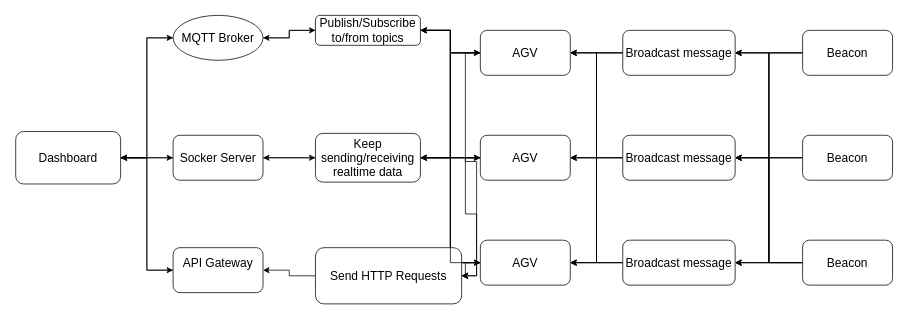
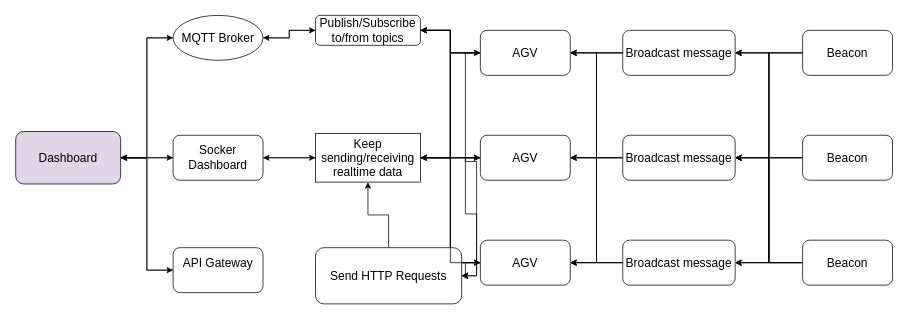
  <mxCell id="0" />
  <mxCell id="1" parent="0" />
  <mxCell id="2" style="edgeStyle=orthogonalEdgeStyle;rounded=0;orthogonalLoop=1;jettySize=auto;html=1;entryX=0;entryY=0.5;entryDx=0;entryDy=0;fontSize=16;" edge="1" parent="1" source="5" target="32"><mxGeometry relative="1" as="geometry" /></mxCell>
  <mxCell id="3" style="edgeStyle=orthogonalEdgeStyle;rounded=0;orthogonalLoop=1;jettySize=auto;html=1;entryX=0;entryY=0.5;entryDx=0;entryDy=0;fontSize=16;" edge="1" parent="1" source="5" target="20"><mxGeometry relative="1" as="geometry" /></mxCell>
  <mxCell id="4" style="edgeStyle=orthogonalEdgeStyle;rounded=0;orthogonalLoop=1;jettySize=auto;html=1;entryX=0;entryY=0.5;entryDx=0;entryDy=0;fontSize=16;" edge="1" parent="1" source="5" target="29"><mxGeometry relative="1" as="geometry" /></mxCell>
- <mxCell id="5" value="&lt;font style=&quot;font-size: 16px;&quot;&gt;Dashboard&lt;/font&gt;" style="rounded=1;whiteSpace=wrap;html=1;" parent="1" vertex="1"><mxGeometry x="20" y="175" width="140" height="70" as="geometry" /></mxCell>
+ <mxCell id="5" value="&lt;font style=&quot;font-size: 16px;&quot;&gt;Dashboard&lt;/font&gt;" style="rounded=1;whiteSpace=wrap;html=1;fillColor=#e1d5e7;" parent="1" vertex="1"><mxGeometry x="20" y="175" width="140" height="70" as="geometry" /></mxCell>
  <mxCell id="6" style="edgeStyle=orthogonalEdgeStyle;rounded=0;orthogonalLoop=1;jettySize=auto;html=1;entryX=1;entryY=0.5;entryDx=0;entryDy=0;fontFamily=Helvetica;fontSize=18;" parent="1" source="9" target="27" edge="1"><mxGeometry relative="1" as="geometry" /></mxCell>
  <mxCell id="7" style="edgeStyle=orthogonalEdgeStyle;rounded=0;orthogonalLoop=1;jettySize=auto;html=1;entryX=1;entryY=0.5;entryDx=0;entryDy=0;fontFamily=Helvetica;fontSize=18;" parent="1" source="9" target="25" edge="1"><mxGeometry relative="1" as="geometry" /></mxCell>
  <mxCell id="8" style="edgeStyle=orthogonalEdgeStyle;rounded=0;orthogonalLoop=1;jettySize=auto;html=1;entryX=1;entryY=0.5;entryDx=0;entryDy=0;fontFamily=Helvetica;fontSize=18;" parent="1" source="9" target="37" edge="1"><mxGeometry relative="1" as="geometry" /></mxCell>
  <mxCell id="9" value="&lt;font size=&quot;3&quot;&gt;AGV&lt;/font&gt;" style="rounded=1;whiteSpace=wrap;html=1;" parent="1" vertex="1"><mxGeometry x="640" y="180" width="120" height="60" as="geometry" /></mxCell>
  <mxCell id="10" style="edgeStyle=orthogonalEdgeStyle;rounded=0;orthogonalLoop=1;jettySize=auto;html=1;entryX=1;entryY=0.5;entryDx=0;entryDy=0;fontFamily=Helvetica;fontSize=18;" parent="1" source="13" target="27" edge="1"><mxGeometry relative="1" as="geometry" /></mxCell>
  <mxCell id="11" style="edgeStyle=orthogonalEdgeStyle;rounded=0;orthogonalLoop=1;jettySize=auto;html=1;entryX=1;entryY=0.5;entryDx=0;entryDy=0;fontFamily=Helvetica;fontSize=18;" parent="1" source="13" target="25" edge="1"><mxGeometry relative="1" as="geometry" /></mxCell>
  <mxCell id="12" style="edgeStyle=orthogonalEdgeStyle;rounded=0;orthogonalLoop=1;jettySize=auto;html=1;entryX=1;entryY=0.5;entryDx=0;entryDy=0;fontFamily=Helvetica;fontSize=18;" parent="1" source="13" target="37" edge="1"><mxGeometry relative="1" as="geometry" /></mxCell>
  <mxCell id="13" value="&lt;font size=&quot;3&quot;&gt;AGV&lt;/font&gt;" style="rounded=1;whiteSpace=wrap;html=1;" parent="1" vertex="1"><mxGeometry x="640" y="320" width="120" height="60" as="geometry" /></mxCell>
  <mxCell id="14" style="edgeStyle=orthogonalEdgeStyle;rounded=0;orthogonalLoop=1;jettySize=auto;html=1;fontFamily=Helvetica;fontSize=18;entryX=1;entryY=0.5;entryDx=0;entryDy=0;" parent="1" source="17" target="27" edge="1"><mxGeometry relative="1" as="geometry"><mxPoint x="520" y="300" as="targetPoint" /></mxGeometry></mxCell>
  <mxCell id="15" style="edgeStyle=orthogonalEdgeStyle;rounded=0;orthogonalLoop=1;jettySize=auto;html=1;fontFamily=Helvetica;fontSize=18;entryX=1;entryY=0.5;entryDx=0;entryDy=0;" parent="1" source="17" target="25" edge="1"><mxGeometry relative="1" as="geometry"><mxPoint x="420" y="180" as="targetPoint" /></mxGeometry></mxCell>
  <mxCell id="16" style="edgeStyle=orthogonalEdgeStyle;rounded=0;orthogonalLoop=1;jettySize=auto;html=1;entryX=1;entryY=0.5;entryDx=0;entryDy=0;fontFamily=Helvetica;fontSize=18;" parent="1" source="17" target="37" edge="1"><mxGeometry relative="1" as="geometry" /></mxCell>
  <mxCell id="17" value="&lt;font size=&quot;3&quot;&gt;AGV&lt;/font&gt;" style="rounded=1;whiteSpace=wrap;html=1;" parent="1" vertex="1"><mxGeometry x="640" y="40" width="120" height="60" as="geometry" /></mxCell>
  <mxCell id="18" style="edgeStyle=orthogonalEdgeStyle;rounded=0;orthogonalLoop=1;jettySize=auto;html=1;entryX=1;entryY=0.5;entryDx=0;entryDy=0;fontFamily=Helvetica;fontSize=18;" parent="1" source="20" target="5" edge="1"><mxGeometry relative="1" as="geometry" /></mxCell>
  <mxCell id="19" style="edgeStyle=orthogonalEdgeStyle;rounded=0;orthogonalLoop=1;jettySize=auto;html=1;entryX=0;entryY=0.5;entryDx=0;entryDy=0;fontSize=16;" edge="1" parent="1" source="20" target="37"><mxGeometry relative="1" as="geometry" /></mxCell>
  <mxCell id="20" value="&lt;font size=&quot;3&quot;&gt;MQTT Broker&lt;/font&gt;" style="ellipse;whiteSpace=wrap;html=1;" parent="1" vertex="1"><mxGeometry x="230" y="20" width="120" height="60" as="geometry" /></mxCell>
  <mxCell id="21" style="edgeStyle=orthogonalEdgeStyle;rounded=0;orthogonalLoop=1;jettySize=auto;html=1;entryX=1;entryY=0.5;entryDx=0;entryDy=0;fontFamily=Helvetica;fontSize=18;" parent="1" source="25" target="32" edge="1"><mxGeometry relative="1" as="geometry" /></mxCell>
  <mxCell id="22" style="edgeStyle=orthogonalEdgeStyle;rounded=0;orthogonalLoop=1;jettySize=auto;html=1;entryX=0;entryY=0.5;entryDx=0;entryDy=0;fontSize=16;" edge="1" parent="1" source="25" target="9"><mxGeometry relative="1" as="geometry" /></mxCell>
  <mxCell id="23" style="edgeStyle=orthogonalEdgeStyle;rounded=0;orthogonalLoop=1;jettySize=auto;html=1;entryX=0;entryY=0.5;entryDx=0;entryDy=0;fontSize=16;" edge="1" parent="1" source="25" target="17"><mxGeometry relative="1" as="geometry" /></mxCell>
  <mxCell id="24" style="edgeStyle=orthogonalEdgeStyle;rounded=0;orthogonalLoop=1;jettySize=auto;html=1;entryX=0;entryY=0.5;entryDx=0;entryDy=0;fontSize=16;" edge="1" parent="1" source="25" target="13"><mxGeometry relative="1" as="geometry" /></mxCell>
- <mxCell id="25" value="&lt;font size=&quot;3&quot;&gt;Keep sending/receiving realtime data&lt;/font&gt;" style="rounded=1;whiteSpace=wrap;html=1;" parent="1" vertex="1"><mxGeometry x="420" y="177.5" width="140" height="65" as="geometry" /></mxCell>
- <mxCell id="26" style="edgeStyle=orthogonalEdgeStyle;rounded=0;orthogonalLoop=1;jettySize=auto;html=1;entryX=1;entryY=0.5;entryDx=0;entryDy=0;fontFamily=Helvetica;fontSize=18;" parent="1" source="27" target="29" edge="1"><mxGeometry relative="1" as="geometry" /></mxCell>
+ <mxCell id="25" value="&lt;font size=&quot;3&quot;&gt;Keep sending/receiving realtime data&lt;/font&gt;" style="whiteSpace=wrap;html=1;rounded=0;" parent="1" vertex="1"><mxGeometry x="420" y="177.5" width="140" height="65" as="geometry" /></mxCell>
+ <mxCell id="26" style="edgeStyle=orthogonalEdgeStyle;rounded=0;orthogonalLoop=1;jettySize=auto;html=1;fontFamily=Helvetica;fontSize=18;" parent="1" source="27" target="25" edge="1"><mxGeometry relative="1" as="geometry" /></mxCell>
  <mxCell id="27" value="&lt;font size=&quot;3&quot;&gt;Send HTTP Requests&lt;/font&gt;" style="rounded=1;whiteSpace=wrap;html=1;" parent="1" vertex="1"><mxGeometry x="420" y="330" width="195" height="75" as="geometry" /></mxCell>
  <mxCell id="28" style="edgeStyle=orthogonalEdgeStyle;rounded=0;orthogonalLoop=1;jettySize=auto;html=1;entryX=1;entryY=0.5;entryDx=0;entryDy=0;fontFamily=Helvetica;fontSize=18;" parent="1" source="29" target="5" edge="1"><mxGeometry relative="1" as="geometry" /></mxCell>
  <mxCell id="29" value="&lt;font size=&quot;3&quot;&gt;API Gateway&lt;br&gt;&lt;br&gt;&lt;/font&gt;" style="rounded=1;whiteSpace=wrap;html=1;" parent="1" vertex="1"><mxGeometry x="230" y="330" width="120" height="60" as="geometry" /></mxCell>
  <mxCell id="30" style="edgeStyle=orthogonalEdgeStyle;rounded=0;orthogonalLoop=1;jettySize=auto;html=1;entryX=1;entryY=0.5;entryDx=0;entryDy=0;fontFamily=Helvetica;fontSize=18;" parent="1" source="32" target="5" edge="1"><mxGeometry relative="1" as="geometry" /></mxCell>
  <mxCell id="31" style="edgeStyle=orthogonalEdgeStyle;rounded=0;orthogonalLoop=1;jettySize=auto;html=1;entryX=0;entryY=0.5;entryDx=0;entryDy=0;fontSize=16;" edge="1" parent="1" source="32" target="25"><mxGeometry relative="1" as="geometry" /></mxCell>
- <mxCell id="32" value="&lt;font size=&quot;3&quot;&gt;Socker Server&lt;br&gt;&lt;/font&gt;" style="rounded=1;whiteSpace=wrap;html=1;" parent="1" vertex="1"><mxGeometry x="230" y="180" width="120" height="60" as="geometry" /></mxCell>
+ <mxCell id="32" value="&lt;font size=&quot;3&quot;&gt;Socker Dashboard&lt;br&gt;&lt;/font&gt;" style="rounded=1;whiteSpace=wrap;html=1;" parent="1" vertex="1"><mxGeometry x="230" y="180" width="120" height="60" as="geometry" /></mxCell>
  <mxCell id="33" style="edgeStyle=orthogonalEdgeStyle;rounded=0;orthogonalLoop=1;jettySize=auto;html=1;entryX=1;entryY=0.5;entryDx=0;entryDy=0;fontFamily=Helvetica;fontSize=18;" parent="1" source="37" target="20" edge="1"><mxGeometry relative="1" as="geometry" /></mxCell>
  <mxCell id="34" style="edgeStyle=orthogonalEdgeStyle;rounded=0;orthogonalLoop=1;jettySize=auto;html=1;entryX=0;entryY=0.5;entryDx=0;entryDy=0;fontSize=16;" edge="1" parent="1" source="37" target="17"><mxGeometry relative="1" as="geometry" /></mxCell>
  <mxCell id="35" style="edgeStyle=orthogonalEdgeStyle;rounded=0;orthogonalLoop=1;jettySize=auto;html=1;entryX=0;entryY=0.5;entryDx=0;entryDy=0;fontSize=16;" edge="1" parent="1" source="37" target="9"><mxGeometry relative="1" as="geometry" /></mxCell>
  <mxCell id="36" style="edgeStyle=orthogonalEdgeStyle;rounded=0;orthogonalLoop=1;jettySize=auto;html=1;entryX=0;entryY=0.5;entryDx=0;entryDy=0;fontSize=16;" edge="1" parent="1" source="37" target="13"><mxGeometry relative="1" as="geometry" /></mxCell>
  <mxCell id="37" value="&lt;font size=&quot;3&quot;&gt;Publish/Subscribe to/from topics&lt;/font&gt;" style="rounded=1;whiteSpace=wrap;html=1;" parent="1" vertex="1"><mxGeometry x="420" y="20" width="140" height="40" as="geometry" /></mxCell>
  <mxCell id="38" style="edgeStyle=orthogonalEdgeStyle;rounded=0;orthogonalLoop=1;jettySize=auto;html=1;entryX=1;entryY=0.5;entryDx=0;entryDy=0;fontFamily=Helvetica;fontSize=18;" parent="1" source="41" target="9" edge="1"><mxGeometry relative="1" as="geometry" /></mxCell>
  <mxCell id="39" style="edgeStyle=orthogonalEdgeStyle;rounded=0;orthogonalLoop=1;jettySize=auto;html=1;entryX=1;entryY=0.5;entryDx=0;entryDy=0;fontFamily=Helvetica;fontSize=18;" parent="1" source="41" target="13" edge="1"><mxGeometry relative="1" as="geometry" /></mxCell>
  <mxCell id="40" style="edgeStyle=orthogonalEdgeStyle;rounded=0;orthogonalLoop=1;jettySize=auto;html=1;entryX=1;entryY=0.5;entryDx=0;entryDy=0;fontFamily=Helvetica;fontSize=18;" parent="1" source="41" target="17" edge="1"><mxGeometry relative="1" as="geometry" /></mxCell>
  <mxCell id="41" value="&lt;font size=&quot;3&quot;&gt;Broadcast message&lt;/font&gt;" style="rounded=1;whiteSpace=wrap;html=1;" parent="1" vertex="1"><mxGeometry x="830" y="180" width="150" height="60" as="geometry" /></mxCell>
  <mxCell id="42" style="edgeStyle=orthogonalEdgeStyle;rounded=0;orthogonalLoop=1;jettySize=auto;html=1;entryX=1;entryY=0.5;entryDx=0;entryDy=0;fontFamily=Helvetica;fontSize=18;" parent="1" source="45" target="17" edge="1"><mxGeometry relative="1" as="geometry" /></mxCell>
  <mxCell id="43" style="edgeStyle=orthogonalEdgeStyle;rounded=0;orthogonalLoop=1;jettySize=auto;html=1;entryX=1;entryY=0.5;entryDx=0;entryDy=0;fontFamily=Helvetica;fontSize=18;" parent="1" source="45" target="9" edge="1"><mxGeometry relative="1" as="geometry" /></mxCell>
  <mxCell id="44" style="edgeStyle=orthogonalEdgeStyle;rounded=0;orthogonalLoop=1;jettySize=auto;html=1;entryX=1;entryY=0.5;entryDx=0;entryDy=0;fontFamily=Helvetica;fontSize=18;" parent="1" source="45" target="13" edge="1"><mxGeometry relative="1" as="geometry" /></mxCell>
  <mxCell id="45" value="&lt;span style=&quot;font-size: medium;&quot;&gt;Broadcast message&lt;/span&gt;" style="rounded=1;whiteSpace=wrap;html=1;" parent="1" vertex="1"><mxGeometry x="830" y="40" width="150" height="60" as="geometry" /></mxCell>
  <mxCell id="46" style="edgeStyle=orthogonalEdgeStyle;rounded=0;orthogonalLoop=1;jettySize=auto;html=1;entryX=1;entryY=0.5;entryDx=0;entryDy=0;fontFamily=Helvetica;fontSize=18;" parent="1" source="49" target="13" edge="1"><mxGeometry relative="1" as="geometry" /></mxCell>
  <mxCell id="47" style="edgeStyle=orthogonalEdgeStyle;rounded=0;orthogonalLoop=1;jettySize=auto;html=1;entryX=1;entryY=0.5;entryDx=0;entryDy=0;fontFamily=Helvetica;fontSize=18;" parent="1" source="49" target="9" edge="1"><mxGeometry relative="1" as="geometry" /></mxCell>
  <mxCell id="48" style="edgeStyle=orthogonalEdgeStyle;rounded=0;orthogonalLoop=1;jettySize=auto;html=1;entryX=1;entryY=0.5;entryDx=0;entryDy=0;fontFamily=Helvetica;fontSize=18;" parent="1" source="49" target="17" edge="1"><mxGeometry relative="1" as="geometry" /></mxCell>
  <mxCell id="49" value="&lt;span style=&quot;font-size: medium;&quot;&gt;Broadcast message&lt;/span&gt;" style="rounded=1;whiteSpace=wrap;html=1;" parent="1" vertex="1"><mxGeometry x="830" y="320" width="150" height="60" as="geometry" /></mxCell>
  <mxCell id="50" style="edgeStyle=orthogonalEdgeStyle;rounded=0;orthogonalLoop=1;jettySize=auto;html=1;entryX=1;entryY=0.5;entryDx=0;entryDy=0;fontFamily=Helvetica;fontSize=18;" parent="1" source="53" target="45" edge="1"><mxGeometry relative="1" as="geometry" /></mxCell>
  <mxCell id="51" style="edgeStyle=orthogonalEdgeStyle;rounded=0;orthogonalLoop=1;jettySize=auto;html=1;entryX=1;entryY=0.5;entryDx=0;entryDy=0;fontFamily=Helvetica;fontSize=18;" parent="1" source="53" target="41" edge="1"><mxGeometry relative="1" as="geometry" /></mxCell>
  <mxCell id="52" style="edgeStyle=orthogonalEdgeStyle;rounded=0;orthogonalLoop=1;jettySize=auto;html=1;entryX=1;entryY=0.5;entryDx=0;entryDy=0;fontFamily=Helvetica;fontSize=18;" parent="1" source="53" target="49" edge="1"><mxGeometry relative="1" as="geometry" /></mxCell>
  <mxCell id="53" value="&lt;font size=&quot;3&quot;&gt;Beacon&lt;/font&gt;" style="rounded=1;whiteSpace=wrap;html=1;" parent="1" vertex="1"><mxGeometry x="1070" y="40" width="120" height="60" as="geometry" /></mxCell>
  <mxCell id="54" style="edgeStyle=orthogonalEdgeStyle;rounded=0;orthogonalLoop=1;jettySize=auto;html=1;entryX=1;entryY=0.5;entryDx=0;entryDy=0;fontFamily=Helvetica;fontSize=18;" parent="1" source="57" target="41" edge="1"><mxGeometry relative="1" as="geometry" /></mxCell>
  <mxCell id="55" style="edgeStyle=orthogonalEdgeStyle;rounded=0;orthogonalLoop=1;jettySize=auto;html=1;entryX=1;entryY=0.5;entryDx=0;entryDy=0;fontFamily=Helvetica;fontSize=18;" parent="1" source="57" target="45" edge="1"><mxGeometry relative="1" as="geometry" /></mxCell>
  <mxCell id="56" style="edgeStyle=orthogonalEdgeStyle;rounded=0;orthogonalLoop=1;jettySize=auto;html=1;entryX=1;entryY=0.5;entryDx=0;entryDy=0;fontFamily=Helvetica;fontSize=18;" parent="1" source="57" target="49" edge="1"><mxGeometry relative="1" as="geometry" /></mxCell>
  <mxCell id="57" value="&lt;font size=&quot;3&quot;&gt;Beacon&lt;/font&gt;" style="rounded=1;whiteSpace=wrap;html=1;" parent="1" vertex="1"><mxGeometry x="1070" y="180" width="120" height="60" as="geometry" /></mxCell>
  <mxCell id="58" style="edgeStyle=orthogonalEdgeStyle;rounded=0;orthogonalLoop=1;jettySize=auto;html=1;entryX=1;entryY=0.5;entryDx=0;entryDy=0;fontFamily=Helvetica;fontSize=18;" parent="1" source="62" target="41" edge="1"><mxGeometry relative="1" as="geometry" /></mxCell>
  <mxCell id="59" style="edgeStyle=orthogonalEdgeStyle;rounded=0;orthogonalLoop=1;jettySize=auto;html=1;entryX=1;entryY=0.5;entryDx=0;entryDy=0;fontFamily=Helvetica;fontSize=18;" parent="1" source="62" target="45" edge="1"><mxGeometry relative="1" as="geometry" /></mxCell>
  <mxCell id="60" style="edgeStyle=orthogonalEdgeStyle;rounded=0;orthogonalLoop=1;jettySize=auto;html=1;entryX=1;entryY=0.5;entryDx=0;entryDy=0;fontFamily=Helvetica;fontSize=18;" parent="1" source="62" target="49" edge="1"><mxGeometry relative="1" as="geometry" /></mxCell>
  <mxCell id="61" style="edgeStyle=orthogonalEdgeStyle;rounded=0;orthogonalLoop=1;jettySize=auto;html=1;entryX=1;entryY=0.5;entryDx=0;entryDy=0;fontFamily=Helvetica;fontSize=18;" parent="1" source="62" target="41" edge="1"><mxGeometry relative="1" as="geometry" /></mxCell>
  <mxCell id="62" value="&lt;font size=&quot;3&quot;&gt;Beacon&lt;/font&gt;" style="rounded=1;whiteSpace=wrap;html=1;" parent="1" vertex="1"><mxGeometry x="1070" y="320" width="120" height="60" as="geometry" /></mxCell>
